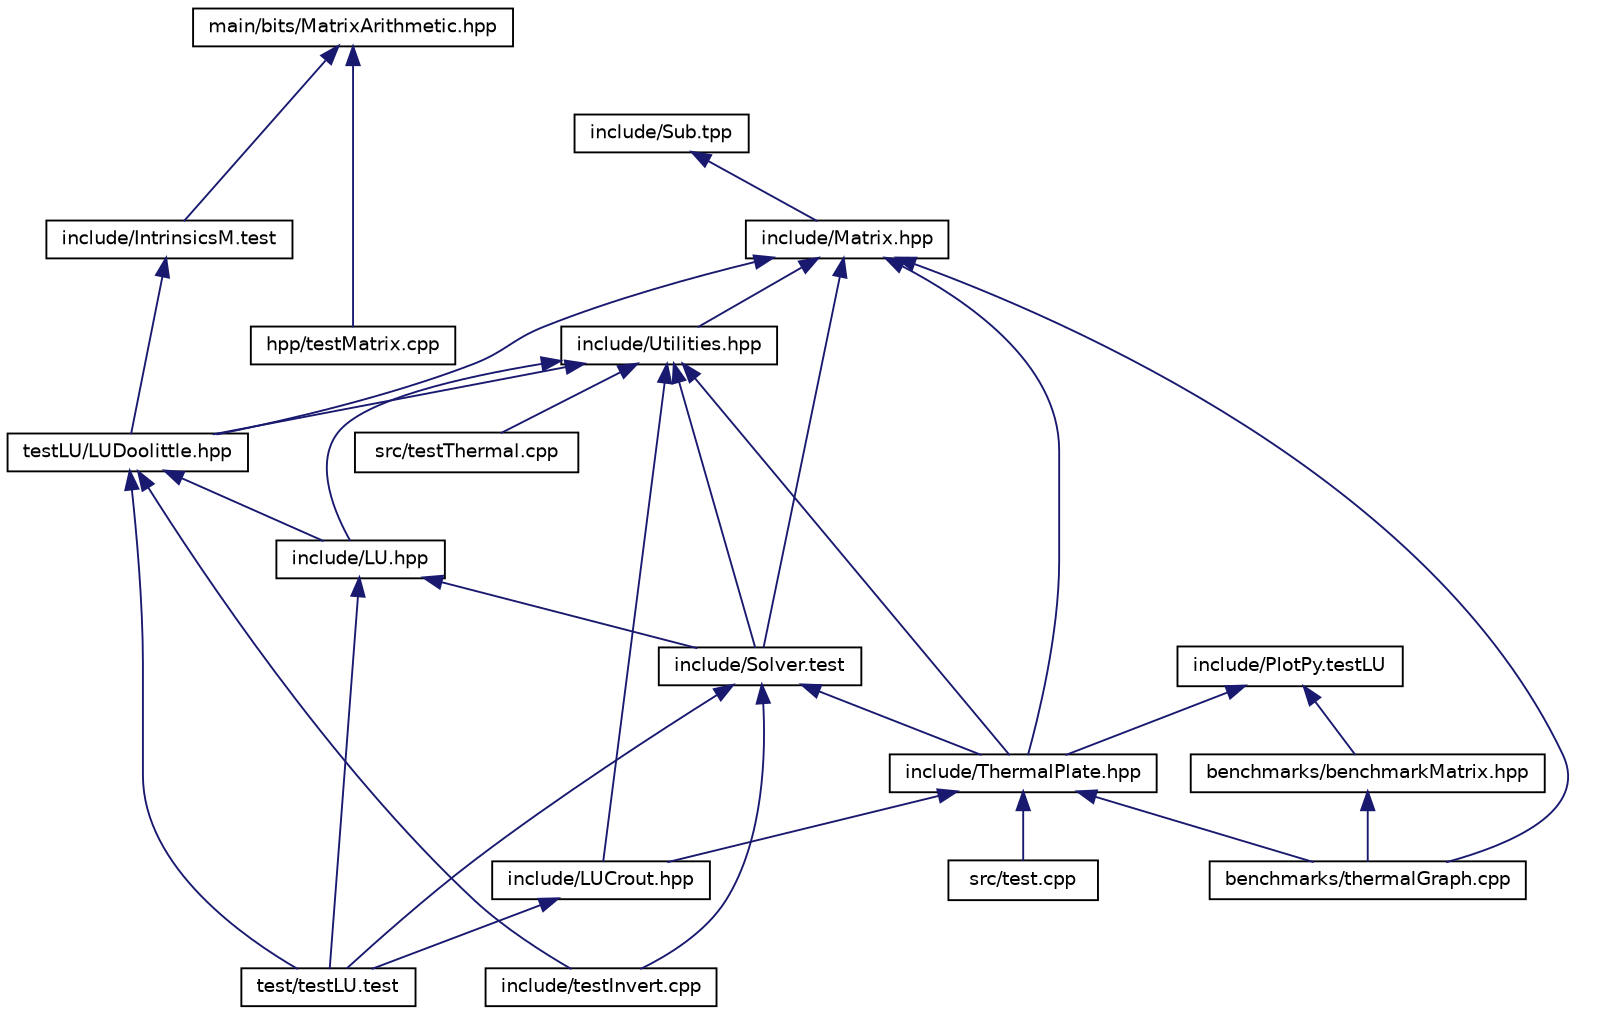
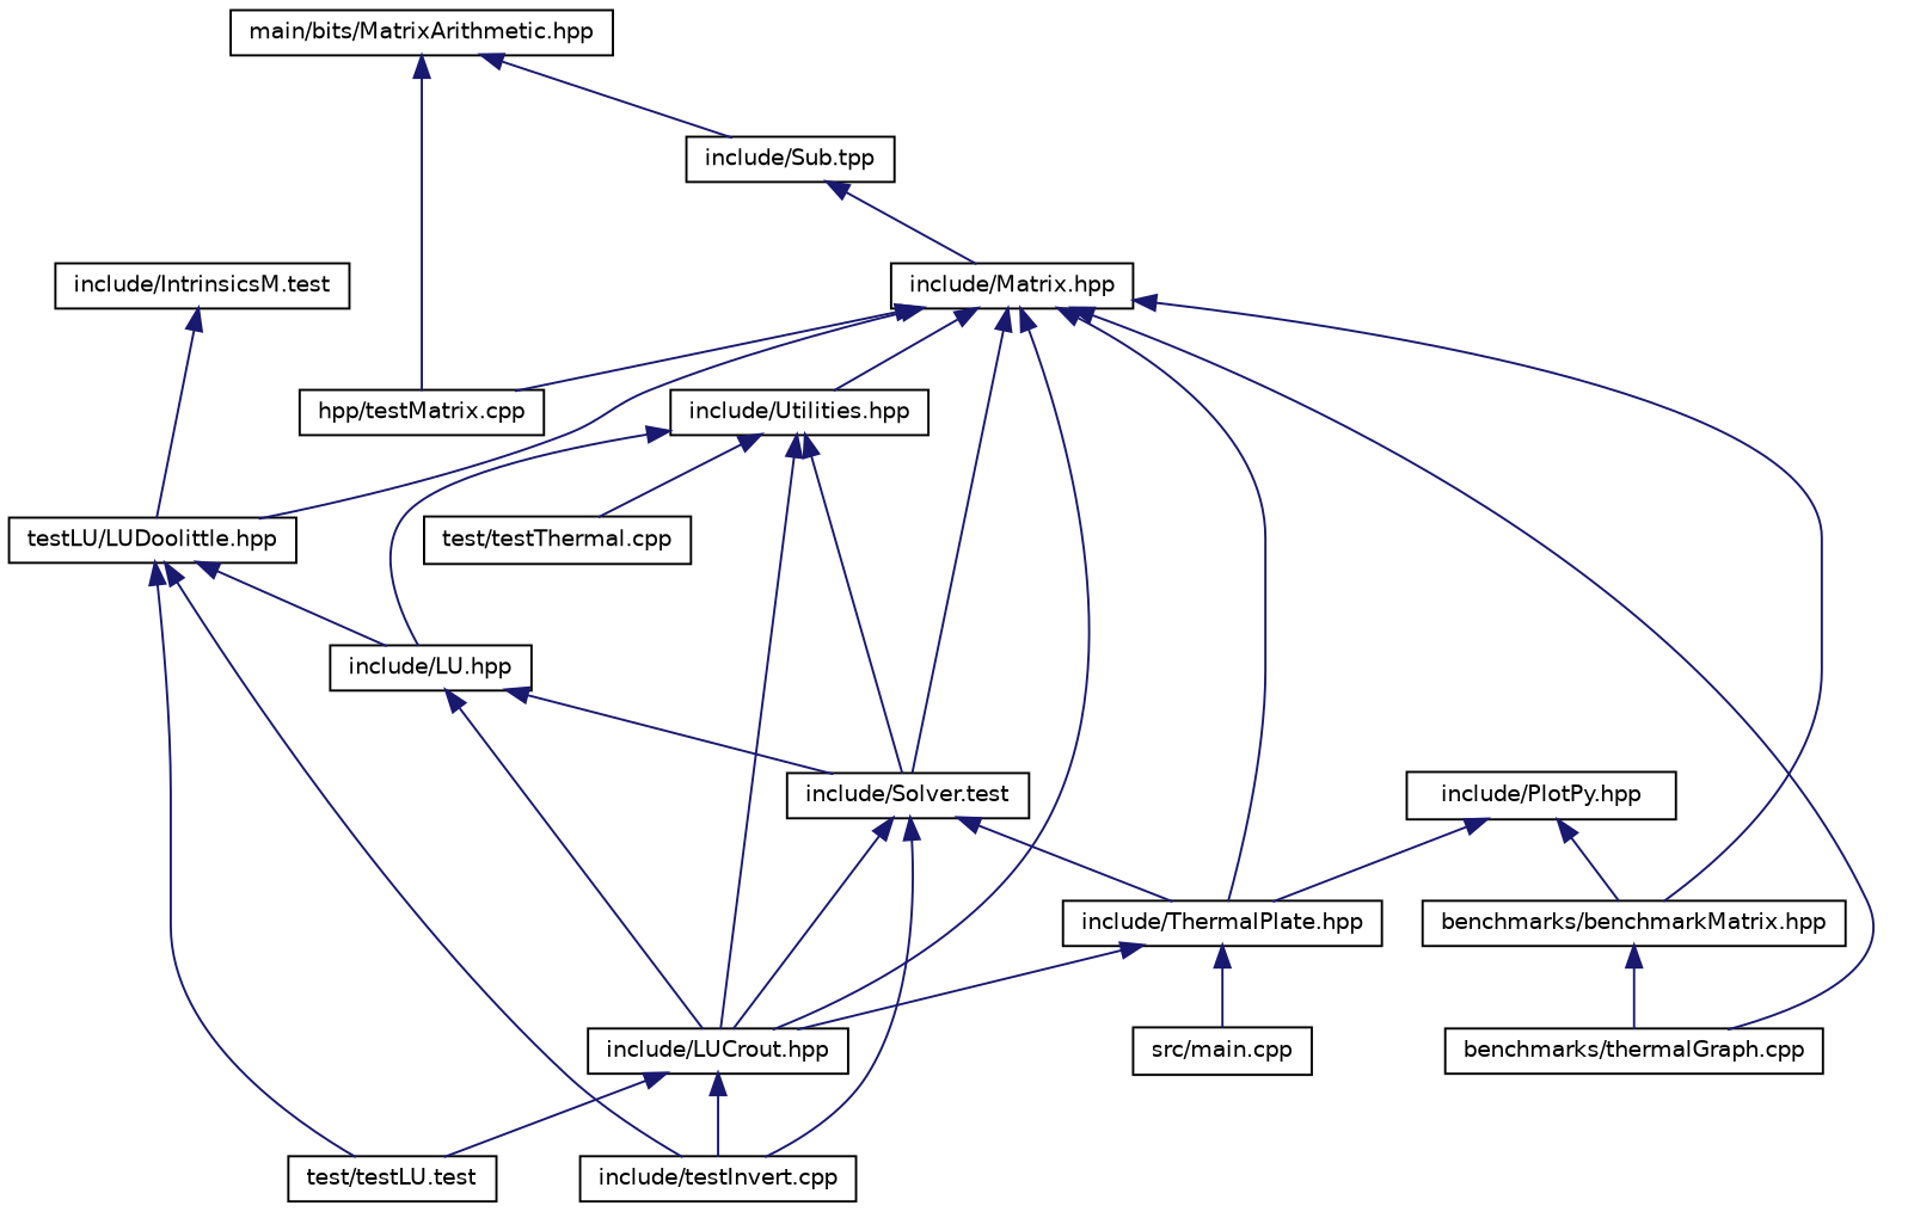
  digraph {
    node [color=black fillcolor=white fontname=Helvetica fontsize=10 shape=record style=filled]
    edge [color=midnightblue dir=back fontname=Helvetica fontsize=10 labelfontname=Helvetica labelfontsize=10 style=solid]
    n1 [height=0.2 label="main/bits/MatrixArithmetic.hpp" width=0.4]
    n2 [height=0.2 label="include/Sub.tpp" width=0.4]
    n3 [height=0.2 label="hpp/testMatrix.cpp" width=0.4]
    n4 [height=0.2 label="testLU/LUDoolittle.hpp" width=0.4]
    n5 [height=0.2 label="include/LU.hpp" width=0.4]
    n6 [height=0.2 label="test/testLU.test" width=0.4]
    n7 [height=0.2 label="include/testInvert.cpp" width=0.4]
    n8 [height=0.2 label="include/IntrinsicsM.test" width=0.4]
    n9 [height=0.2 label="include/Matrix.hpp" width=0.4]
    n10 [height=0.2 label="benchmarks/benchmarkMatrix.hpp" width=0.4]
    n11 [height=0.2 label="benchmarks/thermalGraph.cpp" width=0.4]
    n12 [height=0.2 label="include/Utilities.hpp" width=0.4]
    n13 [height=0.2 label="include/Solver.test" width=0.4]
    n14 [height=0.2 label="include/ThermalPlate.hpp" width=0.4]
    n15 [height=0.2 label="include/LUCrout.hpp" width=0.4]
-   n16 [height=0.2 label="src/testThermal.cpp" width=0.4]
-   n17 [height=0.2 label="src/test.cpp" width=0.4]
-   n18 [height=0.2 label="include/PlotPy.testLU" width=0.4]
-   n1 -> n8
+   n16 [height=0.2 label="test/testThermal.cpp" width=0.4]
+   n17 [height=0.2 label="src/main.cpp" width=0.4]
+   n18 [height=0.2 label="include/PlotPy.hpp" width=0.4]
+   n1 -> n2
    n1 -> n3
    n2 -> n9
    n4 -> n5
    n4 -> n6
    n4 -> n7
-   n5 -> n6
+   n5 -> n15
    n5 -> n13
    n8 -> n4
+   n9 -> n3
    n9 -> n4
+   n9 -> n10
    n9 -> n11
    n9 -> n12
    n9 -> n13
    n9 -> n14
+   n9 -> n15
    n10 -> n11
-   n12 -> n4
    n12 -> n5
    n12 -> n13
-   n12 -> n14
    n12 -> n15
    n12 -> n16
-   n13 -> n6
+   n13 -> n15
    n13 -> n7
    n13 -> n14
-   n14 -> n11
    n14 -> n15
    n14 -> n17
    n15 -> n6
+   n15 -> n7
    n18 -> n10
    n18 -> n14
  }
